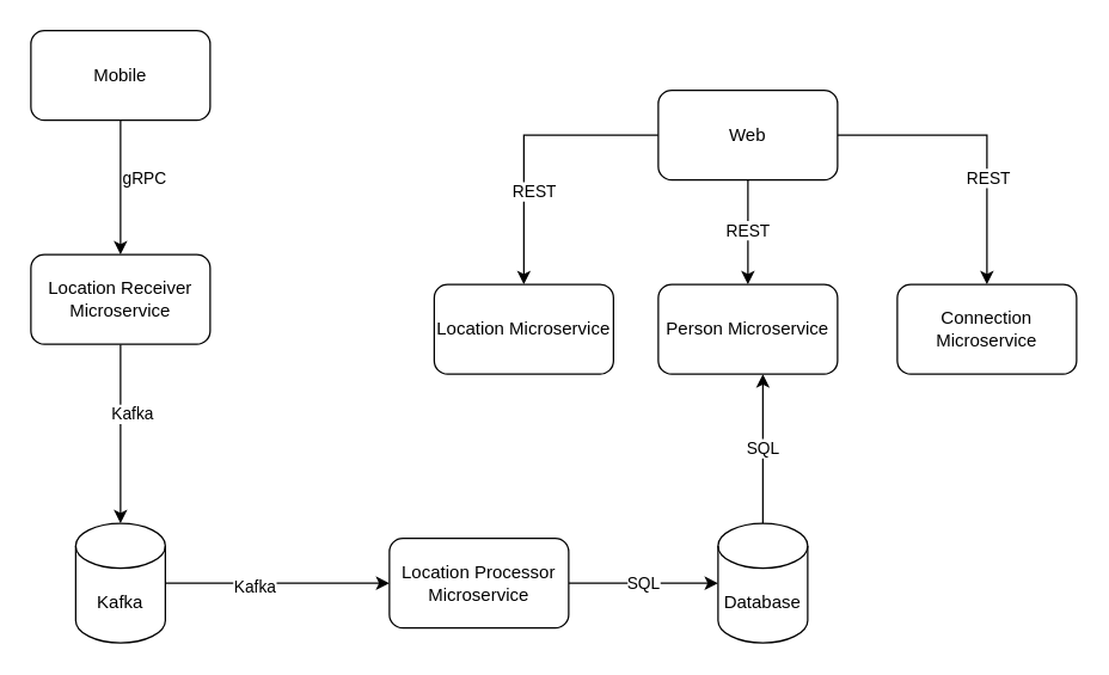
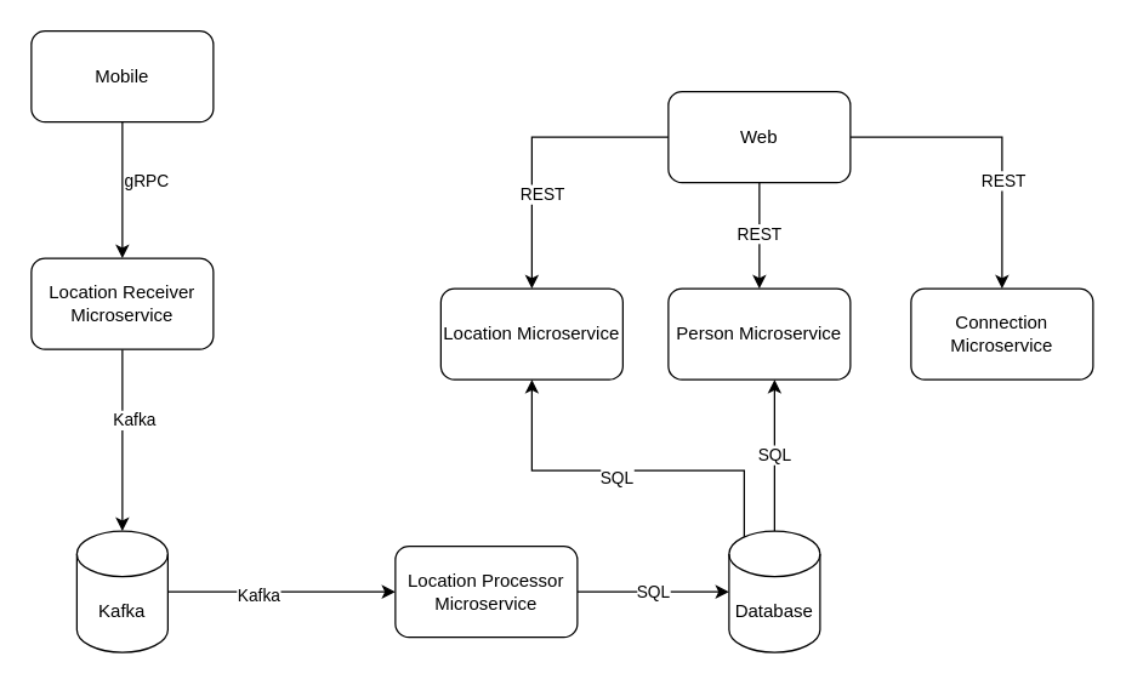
  <mxCell id="0" />
  <mxCell id="1" parent="0" />
  <mxCell id="2" style="edgeStyle=orthogonalEdgeStyle;rounded=0;orthogonalLoop=1;jettySize=auto;html=1;" parent="1" source="25" target="21" edge="1"><mxGeometry relative="1" as="geometry" /></mxCell>
  <mxCell id="3" value="Kafka" style="edgeLabel;html=1;align=center;verticalAlign=middle;resizable=0;points=[];" parent="2" vertex="1" connectable="0"><mxGeometry x="-0.227" y="-2" relative="1" as="geometry"><mxPoint x="9" as="offset" /></mxGeometry></mxCell>
  <mxCell id="4" value="Location Microservice" style="rounded=1;whiteSpace=wrap;html=1;" parent="1" vertex="1"><mxGeometry x="290" y="190" width="120" height="60" as="geometry" /></mxCell>
  <mxCell id="5" style="edgeStyle=orthogonalEdgeStyle;rounded=0;orthogonalLoop=1;jettySize=auto;html=1;entryX=0.5;entryY=0;entryDx=0;entryDy=0;" parent="1" source="7" target="25" edge="1"><mxGeometry relative="1" as="geometry" /></mxCell>
  <mxCell id="6" value="gRPC" style="edgeLabel;html=1;align=center;verticalAlign=middle;resizable=0;points=[];" parent="5" vertex="1" connectable="0"><mxGeometry x="-0.16" y="1" relative="1" as="geometry"><mxPoint x="14" as="offset" /></mxGeometry></mxCell>
  <mxCell id="7" value="Mobile" style="rounded=1;whiteSpace=wrap;html=1;" parent="1" vertex="1"><mxGeometry x="20" y="20" width="120" height="60" as="geometry" /></mxCell>
  <mxCell id="8" value="SQL" style="edgeStyle=orthogonalEdgeStyle;rounded=0;orthogonalLoop=1;jettySize=auto;html=1;" parent="1" target="9" edge="1"><mxGeometry relative="1" as="geometry"><Array as="points"><mxPoint x="489" y="230" /></Array><mxPoint x="510" y="350" as="sourcePoint" /></mxGeometry></mxCell>
  <mxCell id="9" value="Person Microservice" style="rounded=1;whiteSpace=wrap;html=1;" parent="1" vertex="1"><mxGeometry x="440" y="190" width="120" height="60" as="geometry" /></mxCell>
  <mxCell id="10" value="Connection Microservice" style="rounded=1;whiteSpace=wrap;html=1;" parent="1" vertex="1"><mxGeometry x="600" y="190" width="120" height="60" as="geometry" /></mxCell>
  <mxCell id="11" value="SQL" style="edgeStyle=orthogonalEdgeStyle;rounded=0;orthogonalLoop=1;jettySize=auto;html=1;" parent="1" source="12" target="24" edge="1"><mxGeometry relative="1" as="geometry" /></mxCell>
  <mxCell id="12" value="Location Processor Microservice" style="rounded=1;whiteSpace=wrap;html=1;" parent="1" vertex="1"><mxGeometry x="260" y="360" width="120" height="60" as="geometry" /></mxCell>
  <mxCell id="13" value="REST" style="edgeStyle=orthogonalEdgeStyle;rounded=0;orthogonalLoop=1;jettySize=auto;html=1;" parent="1" source="18" target="9" edge="1"><mxGeometry x="-0.022" relative="1" as="geometry"><mxPoint as="offset" /></mxGeometry></mxCell>
  <mxCell id="14" style="edgeStyle=orthogonalEdgeStyle;rounded=0;orthogonalLoop=1;jettySize=auto;html=1;" parent="1" source="18" target="10" edge="1"><mxGeometry relative="1" as="geometry" /></mxCell>
  <mxCell id="15" value="REST" style="edgeLabel;html=1;align=center;verticalAlign=middle;resizable=0;points=[];" parent="14" vertex="1" connectable="0"><mxGeometry x="0.112" y="-3" relative="1" as="geometry"><mxPoint x="3" y="17" as="offset" /></mxGeometry></mxCell>
  <mxCell id="16" style="edgeStyle=orthogonalEdgeStyle;rounded=0;orthogonalLoop=1;jettySize=auto;html=1;entryX=0.5;entryY=0;entryDx=0;entryDy=0;" edge="1" parent="1" source="18" target="4"><mxGeometry relative="1" as="geometry"><mxPoint x="250" y="190" as="targetPoint" /></mxGeometry></mxCell>
  <mxCell id="17" value="REST" style="edgeLabel;html=1;align=center;verticalAlign=middle;resizable=0;points=[];" vertex="1" connectable="0" parent="16"><mxGeometry x="-0.112" y="-1" relative="1" as="geometry"><mxPoint y="38" as="offset" /></mxGeometry></mxCell>
  <mxCell id="18" value="Web" style="rounded=1;whiteSpace=wrap;html=1;" parent="1" vertex="1"><mxGeometry x="440" y="60" width="120" height="60" as="geometry" /></mxCell>
  <mxCell id="19" style="edgeStyle=orthogonalEdgeStyle;rounded=0;orthogonalLoop=1;jettySize=auto;html=1;" parent="1" source="21" target="12" edge="1"><mxGeometry relative="1" as="geometry" /></mxCell>
  <mxCell id="20" value="Kafka" style="edgeLabel;html=1;align=center;verticalAlign=middle;resizable=0;points=[];" parent="19" vertex="1" connectable="0"><mxGeometry x="-0.212" y="-2" relative="1" as="geometry"><mxPoint as="offset" /></mxGeometry></mxCell>
  <mxCell id="21" value="Kafka" style="shape=cylinder3;whiteSpace=wrap;html=1;boundedLbl=1;backgroundOutline=1;size=15;" parent="1" vertex="1"><mxGeometry x="50" y="350" width="60" height="80" as="geometry" /></mxCell>
+ <mxCell id="22" style="edgeStyle=orthogonalEdgeStyle;rounded=0;orthogonalLoop=1;jettySize=auto;html=1;entryX=0.5;entryY=1;entryDx=0;entryDy=0;exitX=0.145;exitY=0;exitDx=0;exitDy=4.35;exitPerimeter=0;" edge="1" parent="1" source="24" target="4"><mxGeometry relative="1" as="geometry"><Array as="points"><mxPoint x="490" y="354" /><mxPoint x="490" y="310" /><mxPoint x="350" y="310" /></Array></mxGeometry></mxCell>
+ <mxCell id="23" value="SQL" style="edgeLabel;html=1;align=center;verticalAlign=middle;resizable=0;points=[];" vertex="1" connectable="0" parent="22"><mxGeometry x="0.056" y="4" relative="1" as="geometry"><mxPoint as="offset" /></mxGeometry></mxCell>
  <mxCell id="24" value="Database" style="shape=cylinder3;whiteSpace=wrap;html=1;boundedLbl=1;backgroundOutline=1;size=15;" parent="1" vertex="1"><mxGeometry x="480" y="350" width="60" height="80" as="geometry" /></mxCell>
  <mxCell id="25" value="Location Receiver Microservice" style="rounded=1;whiteSpace=wrap;html=1;" vertex="1" parent="1"><mxGeometry x="20" y="170" width="120" height="60" as="geometry" /></mxCell>
